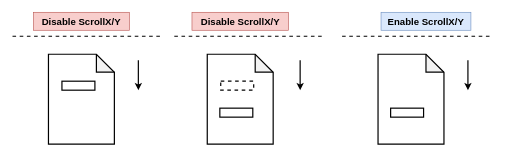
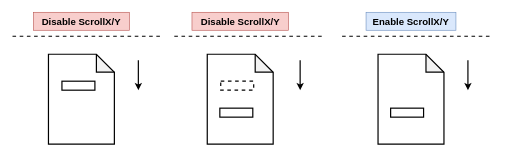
  <mxCell id="0" />
  <mxCell id="1" parent="0" />
  <mxCell id="2" value="" style="shape=note;whiteSpace=wrap;html=1;backgroundOutline=1;darkOpacity=0.05;strokeWidth=2;" vertex="1" parent="1"><mxGeometry x="80" y="90" width="110" height="150" as="geometry" /></mxCell>
  <mxCell id="3" value="" style="endArrow=none;html=1;rounded=0;strokeWidth=2;dashed=1;" edge="1" parent="1"><mxGeometry width="50" height="50" relative="1" as="geometry"><mxPoint x="20" y="60" as="sourcePoint" /><mxPoint x="270" y="60" as="targetPoint" /></mxGeometry></mxCell>
  <mxCell id="4" value="&lt;span style=&quot;font-size: 16px;&quot;&gt;&lt;b&gt;Disable ScrollX/Y&lt;/b&gt;&lt;/span&gt;" style="text;html=1;strokeColor=#b85450;fillColor=#f8cecc;align=center;verticalAlign=middle;whiteSpace=wrap;rounded=0;" vertex="1" parent="1"><mxGeometry x="55" y="20" width="160" height="30" as="geometry" /></mxCell>
  <mxCell id="5" value="" style="endArrow=none;html=1;rounded=0;strokeWidth=2;dashed=1;" edge="1" parent="1"><mxGeometry width="50" height="50" relative="1" as="geometry"><mxPoint x="290" y="60" as="sourcePoint" /><mxPoint x="540" y="60" as="targetPoint" /></mxGeometry></mxCell>
  <mxCell id="6" value="&lt;span style=&quot;font-size: 16px;&quot;&gt;&lt;b&gt;Disable ScrollX/Y&lt;/b&gt;&lt;/span&gt;" style="text;html=1;strokeColor=#b85450;fillColor=#f8cecc;align=center;verticalAlign=middle;whiteSpace=wrap;rounded=0;" vertex="1" parent="1"><mxGeometry x="319.5" y="20" width="161" height="30" as="geometry" /></mxCell>
  <mxCell id="7" value="" style="endArrow=none;html=1;rounded=0;strokeWidth=2;dashed=1;" edge="1" parent="1"><mxGeometry width="50" height="50" relative="1" as="geometry"><mxPoint x="570" y="60" as="sourcePoint" /><mxPoint x="820" y="60" as="targetPoint" /></mxGeometry></mxCell>
- <mxCell id="8" value="&lt;span style=&quot;font-size: 16px;&quot;&gt;&lt;b&gt;Enable ScrollX/Y&lt;/b&gt;&lt;/span&gt;" style="text;html=1;strokeColor=#6c8ebf;fillColor=#dae8fc;align=center;verticalAlign=middle;whiteSpace=wrap;rounded=0;" vertex="1" parent="1"><mxGeometry x="635" y="20" width="150" height="30" as="geometry" /></mxCell>
+ <mxCell id="8" value="&lt;span style=&quot;font-size: 16px;&quot;&gt;&lt;b&gt;Enable ScrollX/Y&lt;/b&gt;&lt;/span&gt;" style="text;html=1;strokeColor=#6c8ebf;fillColor=#dae8fc;align=center;verticalAlign=middle;whiteSpace=wrap;rounded=0;" vertex="1" parent="1"><mxGeometry x="610" y="20" width="150" height="30" as="geometry" /></mxCell>
  <mxCell id="9" value="" style="endArrow=classic;html=1;rounded=0;strokeWidth=2;" edge="1" parent="1"><mxGeometry width="50" height="50" relative="1" as="geometry"><mxPoint x="230" y="100" as="sourcePoint" /><mxPoint x="230" y="150" as="targetPoint" /></mxGeometry></mxCell>
  <mxCell id="10" value="" style="endArrow=classic;html=1;rounded=0;strokeWidth=2;" edge="1" parent="1"><mxGeometry width="50" height="50" relative="1" as="geometry"><mxPoint x="500" y="100" as="sourcePoint" /><mxPoint x="500" y="150" as="targetPoint" /></mxGeometry></mxCell>
  <mxCell id="11" value="" style="endArrow=classic;html=1;rounded=0;strokeWidth=2;" edge="1" parent="1"><mxGeometry width="50" height="50" relative="1" as="geometry"><mxPoint x="780" y="100" as="sourcePoint" /><mxPoint x="780" y="150" as="targetPoint" /></mxGeometry></mxCell>
  <mxCell id="12" value="" style="rounded=0;whiteSpace=wrap;html=1;strokeWidth=2;" vertex="1" parent="1"><mxGeometry x="102.5" y="135" width="55" height="15" as="geometry" /></mxCell>
  <mxCell id="13" value="" style="shape=note;whiteSpace=wrap;html=1;backgroundOutline=1;darkOpacity=0.05;strokeWidth=2;" vertex="1" parent="1"><mxGeometry x="345" y="90" width="110" height="150" as="geometry" /></mxCell>
  <mxCell id="14" value="" style="rounded=0;whiteSpace=wrap;html=1;strokeWidth=2;dashed=1;" vertex="1" parent="1"><mxGeometry x="367.5" y="135" width="55" height="15" as="geometry" /></mxCell>
  <mxCell id="15" value="" style="rounded=0;whiteSpace=wrap;html=1;strokeWidth=2;" vertex="1" parent="1"><mxGeometry x="366" y="180" width="55" height="15" as="geometry" /></mxCell>
  <mxCell id="16" value="" style="shape=note;whiteSpace=wrap;html=1;backgroundOutline=1;darkOpacity=0.05;strokeWidth=2;" vertex="1" parent="1"><mxGeometry x="630" y="90" width="110" height="150" as="geometry" /></mxCell>
  <mxCell id="17" value="" style="rounded=0;whiteSpace=wrap;html=1;strokeWidth=2;" vertex="1" parent="1"><mxGeometry x="651" y="180" width="55" height="15" as="geometry" /></mxCell>
